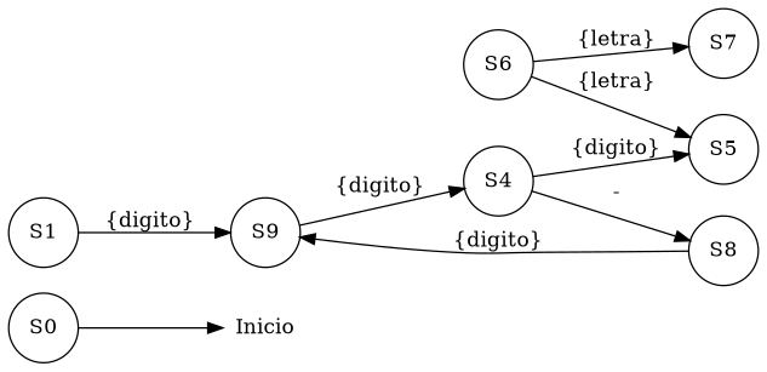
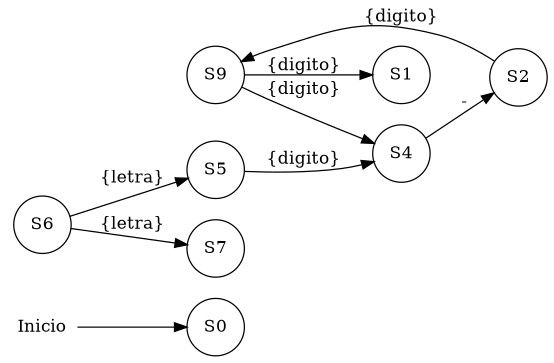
  digraph {
    rankdir=LR
    node [shape=circle]
    n1 [label=Inicio shape=plaintext]
    S0
    n3 [label=S9]
    S1
-   S2 [label=S8]
+   S2
    S4
    S5
    S6
    S7
-   S0 -> n1
+   n1 -> S0
    n3 -> S4 [label="{digito}"]
-   S1 -> n3 [label="{digito}"]
+   n3 -> S1 [label="{digito}"]
    S2 -> n3 [label="{digito}"]
    S4 -> S2 [label="-"]
-   S4 -> S5 [label="{digito}"]
+   S5 -> S4 [label="{digito}"]
    S6 -> S5 [label="{letra}"]
    S6 -> S7 [label="{letra}"]
  }
